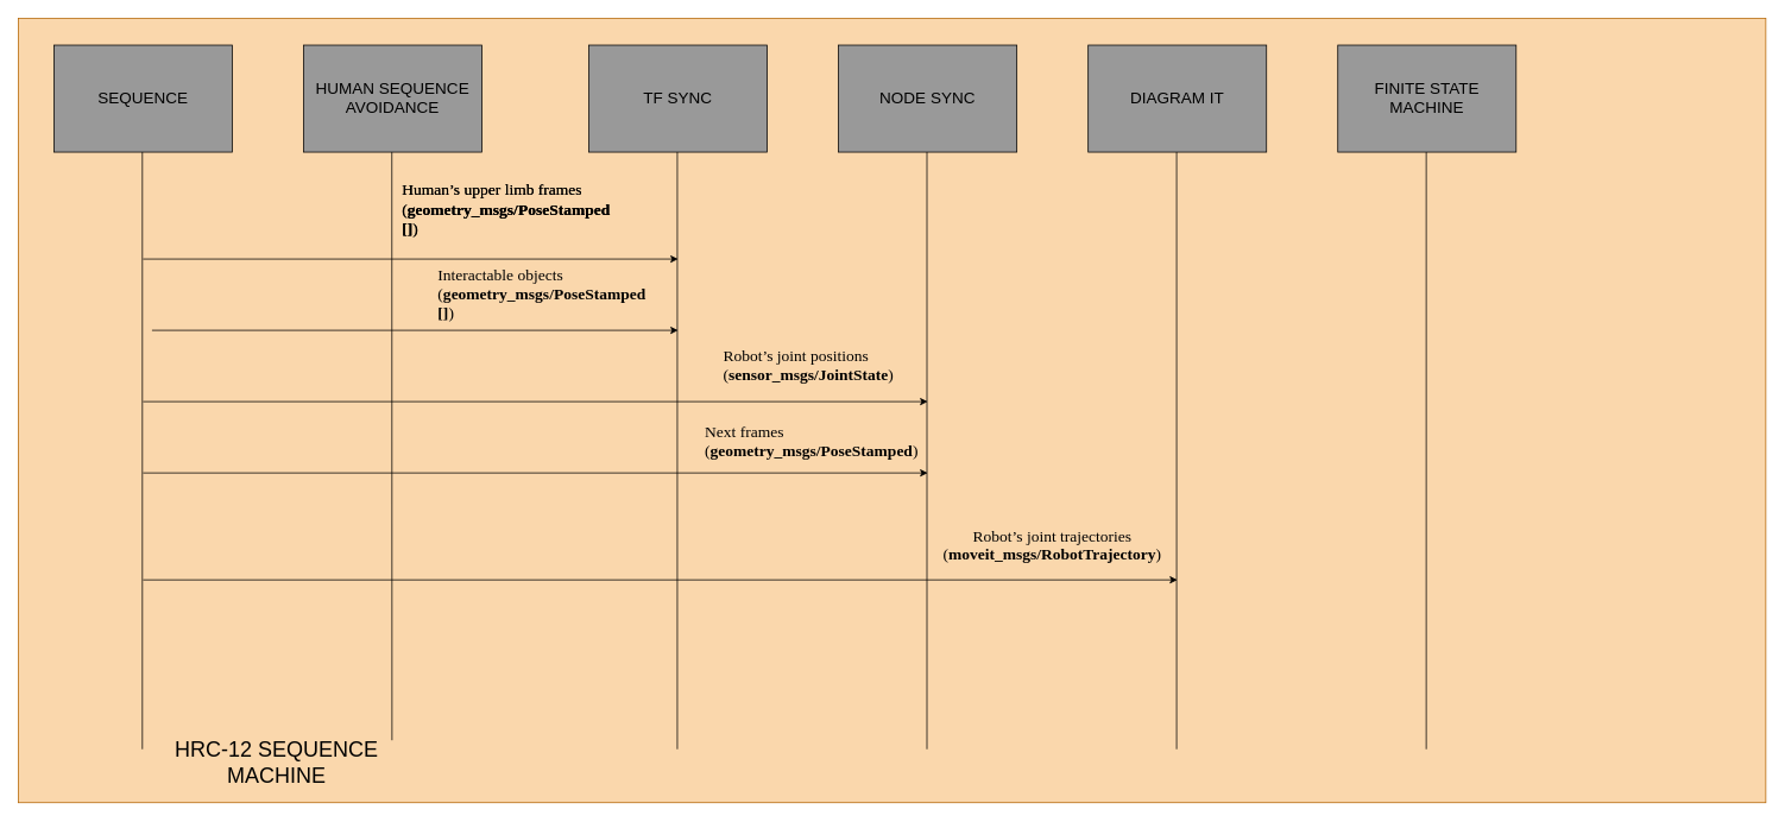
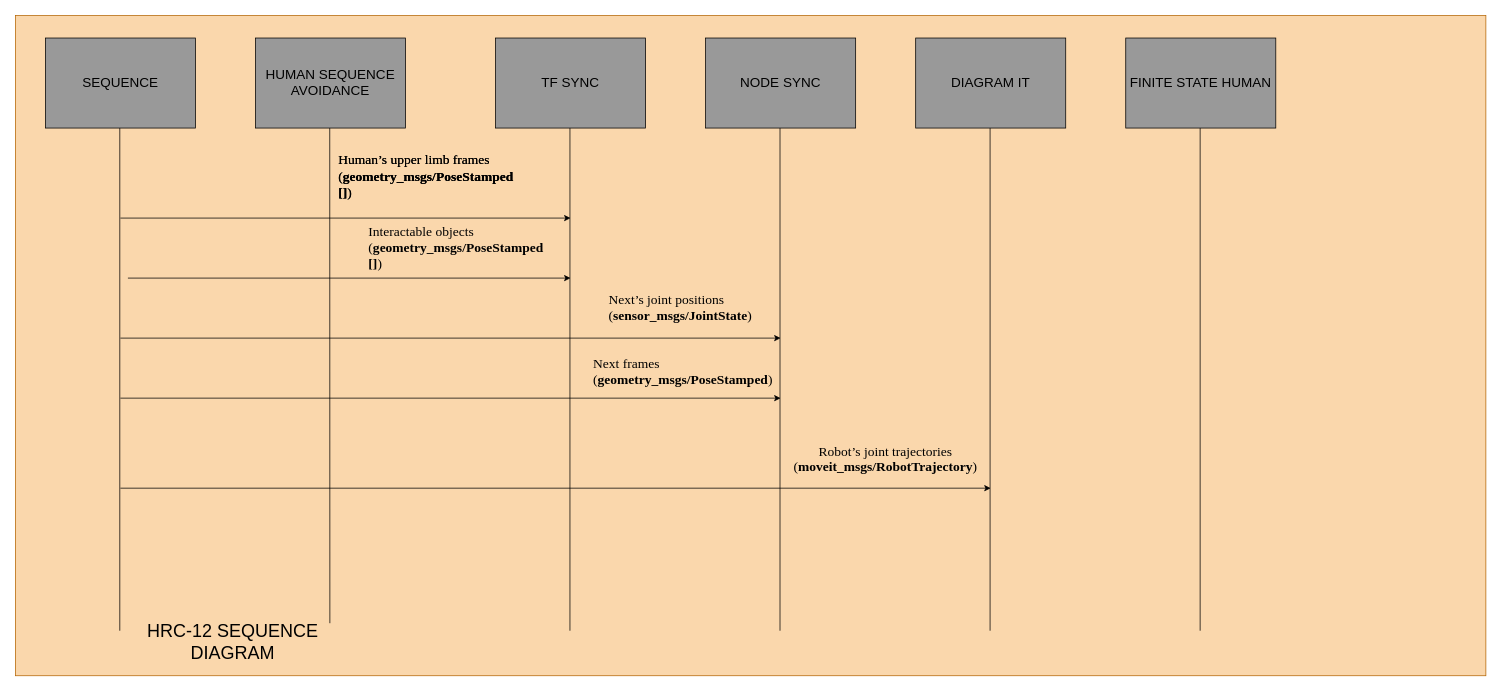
  <mxCell id="0" />
  <mxCell id="1" parent="0" />
  <mxCell id="2" value="" style="rounded=0;whiteSpace=wrap;html=1;strokeColor=#b46504;fillColor=#fad7ac;" parent="1" vertex="1"><mxGeometry x="20" y="20" width="1960" height="880" as="geometry" /></mxCell>
  <mxCell id="3" value="&lt;font style=&quot;font-size: 18px&quot;&gt;TF SYNC&lt;/font&gt;" style="rounded=0;whiteSpace=wrap;html=1;fillColor=#999999;" parent="1" vertex="1"><mxGeometry x="660" y="50" width="200" height="120" as="geometry" /></mxCell>
  <mxCell id="4" value="&lt;font style=&quot;font-size: 18px&quot;&gt;NODE SYNC&lt;/font&gt;" style="rounded=0;whiteSpace=wrap;html=1;fillColor=#999999;" parent="1" vertex="1"><mxGeometry x="940" y="50" width="200" height="120" as="geometry" /></mxCell>
  <mxCell id="5" value="&lt;font style=&quot;font-size: 18px&quot;&gt;DIAGRAM IT&lt;/font&gt;" style="rounded=0;whiteSpace=wrap;html=1;fillColor=#999999;" parent="1" vertex="1"><mxGeometry x="1220" y="50" width="200" height="120" as="geometry" /></mxCell>
  <mxCell id="6" value="" style="endArrow=none;html=1;entryX=0.5;entryY=1;entryDx=0;entryDy=0;" parent="1" edge="1"><mxGeometry width="50" height="50" relative="1" as="geometry"><mxPoint x="759.17" y="840" as="sourcePoint" /><mxPoint x="759.17" y="170" as="targetPoint" /></mxGeometry></mxCell>
  <mxCell id="7" value="" style="endArrow=none;html=1;entryX=0.5;entryY=1;entryDx=0;entryDy=0;" parent="1" edge="1"><mxGeometry width="50" height="50" relative="1" as="geometry"><mxPoint x="1039.17" y="840" as="sourcePoint" /><mxPoint x="1039.17" y="170" as="targetPoint" /></mxGeometry></mxCell>
  <mxCell id="8" value="" style="endArrow=none;html=1;entryX=0.5;entryY=1;entryDx=0;entryDy=0;" parent="1" edge="1"><mxGeometry width="50" height="50" relative="1" as="geometry"><mxPoint x="1319.17" y="840" as="sourcePoint" /><mxPoint x="1319.17" y="170" as="targetPoint" /></mxGeometry></mxCell>
  <mxCell id="9" value="&lt;font style=&quot;font-size: 18px&quot;&gt;SEQUENCE&lt;/font&gt;" style="rounded=0;whiteSpace=wrap;html=1;fillColor=#999999;" parent="1" vertex="1"><mxGeometry x="60" y="50" width="200" height="120" as="geometry" /></mxCell>
  <mxCell id="10" value="" style="endArrow=none;html=1;entryX=0.5;entryY=1;entryDx=0;entryDy=0;" parent="1" edge="1"><mxGeometry width="50" height="50" relative="1" as="geometry"><mxPoint x="159.17" y="840" as="sourcePoint" /><mxPoint x="159.17" y="170" as="targetPoint" /></mxGeometry></mxCell>
  <mxCell id="11" value="" style="endArrow=classic;html=1;" parent="1" edge="1"><mxGeometry width="50" height="50" relative="1" as="geometry"><mxPoint x="160" y="290" as="sourcePoint" /><mxPoint x="760" y="290" as="targetPoint" /></mxGeometry></mxCell>
  <mxCell id="12" value="" style="endArrow=classic;html=1;" parent="1" edge="1"><mxGeometry width="50" height="50" relative="1" as="geometry"><mxPoint x="170" y="370" as="sourcePoint" /><mxPoint x="760" y="370" as="targetPoint" /></mxGeometry></mxCell>
  <mxCell id="13" value="&lt;p style=&quot;margin-top: 0pt ; margin-bottom: 0pt ; margin-left: 0in ; text-align: left ; direction: ltr ; unicode-bidi: embed ; word-break: normal&quot;&gt;&lt;font style=&quot;font-size: 18px&quot;&gt;&lt;span style=&quot;font-family: &amp;#34;calibri&amp;#34;&quot;&gt;Human’s upper limb frames (&lt;/span&gt;&lt;span style=&quot;font-family: &amp;#34;calibri&amp;#34; ; font-weight: bold&quot;&gt;geometry_msgs&lt;/span&gt;&lt;span style=&quot;font-family: &amp;#34;calibri&amp;#34; ; font-weight: bold&quot;&gt;/&lt;/span&gt;&lt;span style=&quot;font-family: &amp;#34;calibri&amp;#34; ; font-weight: bold&quot;&gt;PoseStamped&lt;/span&gt;&lt;span style=&quot;font-family: &amp;#34;calibri&amp;#34; ; font-weight: bold&quot;&gt;&lt;br&gt;[]&lt;/span&gt;&lt;span style=&quot;font-family: &amp;#34;calibri&amp;#34;&quot;&gt;)&lt;/span&gt;&lt;/font&gt;&lt;/p&gt;" style="text;html=1;strokeColor=none;fillColor=none;align=center;verticalAlign=middle;whiteSpace=wrap;rounded=0;" parent="1" vertex="1"><mxGeometry x="450" y="180" width="260" height="110" as="geometry" /></mxCell>
  <mxCell id="14" value="" style="endArrow=classic;html=1;" parent="1" edge="1"><mxGeometry width="50" height="50" relative="1" as="geometry"><mxPoint x="160" y="450" as="sourcePoint" /><mxPoint x="1040" y="450" as="targetPoint" /></mxGeometry></mxCell>
- <mxCell id="15" value="&lt;p style=&quot;margin-top: 0pt ; margin-bottom: 0pt ; margin-left: 0in ; text-align: left ; direction: ltr ; unicode-bidi: embed ; word-break: normal&quot;&gt;&lt;font style=&quot;font-size: 18px&quot;&gt;&lt;span style=&quot;font-family: &amp;#34;calibri&amp;#34;&quot;&gt;Robot’s joint positions (&lt;/span&gt;&lt;span style=&quot;font-family: &amp;#34;calibri&amp;#34; ; font-weight: bold&quot;&gt;sensor_msgs&lt;/span&gt;&lt;span style=&quot;font-family: &amp;#34;calibri&amp;#34; ; font-weight: bold&quot;&gt;/&lt;/span&gt;&lt;span style=&quot;font-family: &amp;#34;calibri&amp;#34; ; font-weight: bold&quot;&gt;JointState&lt;/span&gt;&lt;span style=&quot;font-family: &amp;#34;calibri&amp;#34;&quot;&gt;)&lt;/span&gt;&lt;/font&gt;&lt;/p&gt;" style="text;html=1;strokeColor=none;fillColor=none;align=center;verticalAlign=middle;whiteSpace=wrap;rounded=0;" parent="1" vertex="1"><mxGeometry x="810" y="370" width="220" height="80" as="geometry" /></mxCell>
+ <mxCell id="15" value="&lt;p style=&quot;margin-top: 0pt ; margin-bottom: 0pt ; margin-left: 0in ; text-align: left ; direction: ltr ; unicode-bidi: embed ; word-break: normal&quot;&gt;&lt;font style=&quot;font-size: 18px&quot;&gt;&lt;span style=&quot;font-family: &amp;#34;calibri&amp;#34;&quot;&gt;Next’s joint positions (&lt;/span&gt;&lt;span style=&quot;font-family: &amp;#34;calibri&amp;#34; ; font-weight: bold&quot;&gt;sensor_msgs&lt;/span&gt;&lt;span style=&quot;font-family: &amp;#34;calibri&amp;#34; ; font-weight: bold&quot;&gt;/&lt;/span&gt;&lt;span style=&quot;font-family: &amp;#34;calibri&amp;#34; ; font-weight: bold&quot;&gt;JointState&lt;/span&gt;&lt;span style=&quot;font-family: &amp;#34;calibri&amp;#34;&quot;&gt;)&lt;/span&gt;&lt;/font&gt;&lt;/p&gt;" style="text;html=1;strokeColor=none;fillColor=none;align=center;verticalAlign=middle;whiteSpace=wrap;rounded=0;" parent="1" vertex="1"><mxGeometry x="810" y="370" width="220" height="80" as="geometry" /></mxCell>
  <mxCell id="16" value="" style="endArrow=classic;html=1;" parent="1" edge="1"><mxGeometry width="50" height="50" relative="1" as="geometry"><mxPoint x="160" y="530" as="sourcePoint" /><mxPoint x="1040" y="530" as="targetPoint" /></mxGeometry></mxCell>
  <mxCell id="17" value="&lt;p style=&quot;margin-top: 0pt ; margin-bottom: 0pt ; margin-left: 0in ; text-align: left ; direction: ltr ; unicode-bidi: embed ; word-break: normal&quot;&gt;&lt;font style=&quot;font-size: 18px&quot;&gt;&lt;span style=&quot;font-family: &amp;#34;calibri&amp;#34;&quot;&gt;Next frames (&lt;/span&gt;&lt;span style=&quot;font-family: &amp;#34;calibri&amp;#34; ; font-weight: bold&quot;&gt;geometry_msgs&lt;/span&gt;&lt;span style=&quot;font-family: &amp;#34;calibri&amp;#34; ; font-weight: bold&quot;&gt;/&lt;/span&gt;&lt;span style=&quot;font-family: &amp;#34;calibri&amp;#34; ; font-weight: bold&quot;&gt;PoseStamped&lt;/span&gt;&lt;span style=&quot;font-family: &amp;#34;calibri&amp;#34;&quot;&gt;)&lt;/span&gt;&lt;/font&gt;&lt;/p&gt;" style="text;html=1;strokeColor=none;fillColor=none;align=center;verticalAlign=middle;whiteSpace=wrap;rounded=0;" parent="1" vertex="1"><mxGeometry x="790" y="470" width="240" height="50" as="geometry" /></mxCell>
  <mxCell id="18" value="" style="endArrow=classic;html=1;" parent="1" edge="1"><mxGeometry width="50" height="50" relative="1" as="geometry"><mxPoint x="160" y="650" as="sourcePoint" /><mxPoint x="1320" y="650" as="targetPoint" /></mxGeometry></mxCell>
  <mxCell id="19" value="&lt;font style=&quot;font-size: 18px&quot;&gt;&lt;br&gt;&lt;br&gt;&lt;br&gt;&lt;br&gt;&lt;span style=&quot;text-align: left ; font-family: &amp;#34;calibri&amp;#34;&quot;&gt;&lt;br&gt;&lt;br&gt;Robot’s joint trajectories (&lt;/span&gt;&lt;span style=&quot;text-align: left ; font-family: &amp;#34;calibri&amp;#34; ; font-weight: bold&quot;&gt;moveit_msgs&lt;/span&gt;&lt;span style=&quot;text-align: left ; font-family: &amp;#34;calibri&amp;#34; ; font-weight: bold&quot;&gt;/&lt;/span&gt;&lt;span style=&quot;text-align: left ; font-family: &amp;#34;calibri&amp;#34; ; font-weight: bold&quot;&gt;RobotTrajectory&lt;/span&gt;&lt;span style=&quot;text-align: left ; font-family: &amp;#34;calibri&amp;#34;&quot;&gt;)&lt;/span&gt;&lt;br&gt;&lt;br&gt;&lt;br&gt;&lt;br&gt;&lt;br&gt;&lt;/font&gt;" style="text;html=1;strokeColor=none;fillColor=none;align=center;verticalAlign=middle;whiteSpace=wrap;rounded=0;" parent="1" vertex="1"><mxGeometry x="1060" y="550" width="240" height="80" as="geometry" /></mxCell>
- <mxCell id="20" value="&lt;font style=&quot;font-size: 24px&quot;&gt;HRC-12 SEQUENCE MACHINE&lt;/font&gt;" style="text;html=1;strokeColor=none;fillColor=none;align=center;verticalAlign=middle;whiteSpace=wrap;rounded=0;" parent="1" vertex="1"><mxGeometry x="190" y="820" width="240" height="70" as="geometry" /></mxCell>
- <mxCell id="21" value="&lt;font style=&quot;font-size: 18px&quot;&gt;FINITE STATE MACHINE&lt;/font&gt;" style="rounded=0;whiteSpace=wrap;html=1;fillColor=#999999;" vertex="1" parent="1"><mxGeometry x="1500" y="50" width="200" height="120" as="geometry" /></mxCell>
+ <mxCell id="20" value="&lt;font style=&quot;font-size: 24px&quot;&gt;HRC-12 SEQUENCE DIAGRAM&lt;/font&gt;" style="text;html=1;strokeColor=none;fillColor=none;align=center;verticalAlign=middle;whiteSpace=wrap;rounded=0;" parent="1" vertex="1"><mxGeometry x="190" y="820" width="240" height="70" as="geometry" /></mxCell>
+ <mxCell id="21" value="&lt;font style=&quot;font-size: 18px&quot;&gt;FINITE STATE HUMAN&lt;/font&gt;" style="rounded=0;whiteSpace=wrap;html=1;fillColor=#999999;" vertex="1" parent="1"><mxGeometry x="1500" y="50" width="200" height="120" as="geometry" /></mxCell>
  <mxCell id="22" value="&lt;font style=&quot;font-size: 18px&quot;&gt;HUMAN SEQUENCE AVOIDANCE&lt;/font&gt;" style="rounded=0;whiteSpace=wrap;html=1;fillColor=#999999;" vertex="1" parent="1"><mxGeometry x="340" y="50" width="200" height="120" as="geometry" /></mxCell>
  <mxCell id="23" value="&lt;p style=&quot;margin-top: 0pt ; margin-bottom: 0pt ; margin-left: 0in ; text-align: left ; direction: ltr ; unicode-bidi: embed ; word-break: normal&quot;&gt;&lt;font style=&quot;font-size: 18px&quot;&gt;&lt;span style=&quot;font-family: &amp;#34;calibri&amp;#34;&quot;&gt;Human’s upper limb frames (&lt;/span&gt;&lt;span style=&quot;font-family: &amp;#34;calibri&amp;#34; ; font-weight: bold&quot;&gt;geometry_msgs&lt;/span&gt;&lt;span style=&quot;font-family: &amp;#34;calibri&amp;#34; ; font-weight: bold&quot;&gt;/&lt;/span&gt;&lt;span style=&quot;font-family: &amp;#34;calibri&amp;#34; ; font-weight: bold&quot;&gt;PoseStamped&lt;/span&gt;&lt;span style=&quot;font-family: &amp;#34;calibri&amp;#34; ; font-weight: bold&quot;&gt;&lt;br&gt;[]&lt;/span&gt;&lt;span style=&quot;font-family: &amp;#34;calibri&amp;#34;&quot;&gt;)&lt;/span&gt;&lt;/font&gt;&lt;/p&gt;" style="text;html=1;strokeColor=none;fillColor=none;align=center;verticalAlign=middle;whiteSpace=wrap;rounded=0;" vertex="1" parent="1"><mxGeometry x="450" y="180" width="260" height="110" as="geometry" /></mxCell>
  <mxCell id="24" value="&lt;p style=&quot;margin-top: 0pt ; margin-bottom: 0pt ; margin-left: 0in ; text-align: left ; direction: ltr ; unicode-bidi: embed ; word-break: normal&quot;&gt;&lt;font style=&quot;font-size: 18px&quot;&gt;&lt;span style=&quot;font-family: &amp;#34;calibri&amp;#34;&quot;&gt;Interactable objects (&lt;/span&gt;&lt;span style=&quot;font-family: &amp;#34;calibri&amp;#34; ; font-weight: bold&quot;&gt;geometry_msgs&lt;/span&gt;&lt;span style=&quot;font-family: &amp;#34;calibri&amp;#34; ; font-weight: bold&quot;&gt;/&lt;/span&gt;&lt;span style=&quot;font-family: &amp;#34;calibri&amp;#34; ; font-weight: bold&quot;&gt;PoseStamped&lt;/span&gt;&lt;span style=&quot;font-family: &amp;#34;calibri&amp;#34; ; font-weight: bold&quot;&gt;&lt;br&gt;[]&lt;/span&gt;&lt;span style=&quot;font-family: &amp;#34;calibri&amp;#34;&quot;&gt;)&lt;/span&gt;&lt;/font&gt;&lt;/p&gt;" style="text;html=1;strokeColor=none;fillColor=none;align=center;verticalAlign=middle;whiteSpace=wrap;rounded=0;" vertex="1" parent="1"><mxGeometry x="490" y="300" width="250" height="60" as="geometry" /></mxCell>
  <mxCell id="25" value="" style="endArrow=none;html=1;" edge="1" parent="1"><mxGeometry width="50" height="50" relative="1" as="geometry"><mxPoint x="439.17" y="830" as="sourcePoint" /><mxPoint x="439" y="170" as="targetPoint" /></mxGeometry></mxCell>
  <mxCell id="26" value="" style="endArrow=none;html=1;entryX=0.5;entryY=1;entryDx=0;entryDy=0;" edge="1" parent="1"><mxGeometry width="50" height="50" relative="1" as="geometry"><mxPoint x="1599.17" y="840" as="sourcePoint" /><mxPoint x="1599.17" y="170" as="targetPoint" /></mxGeometry></mxCell>
